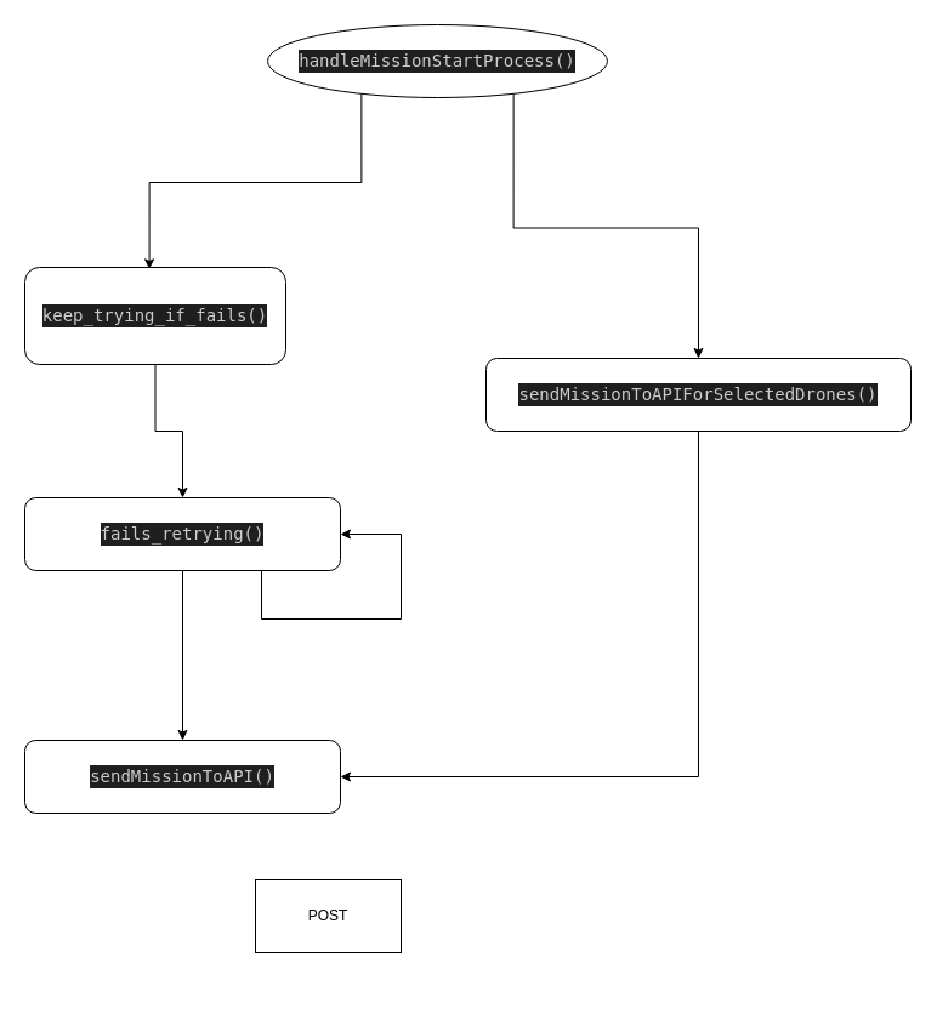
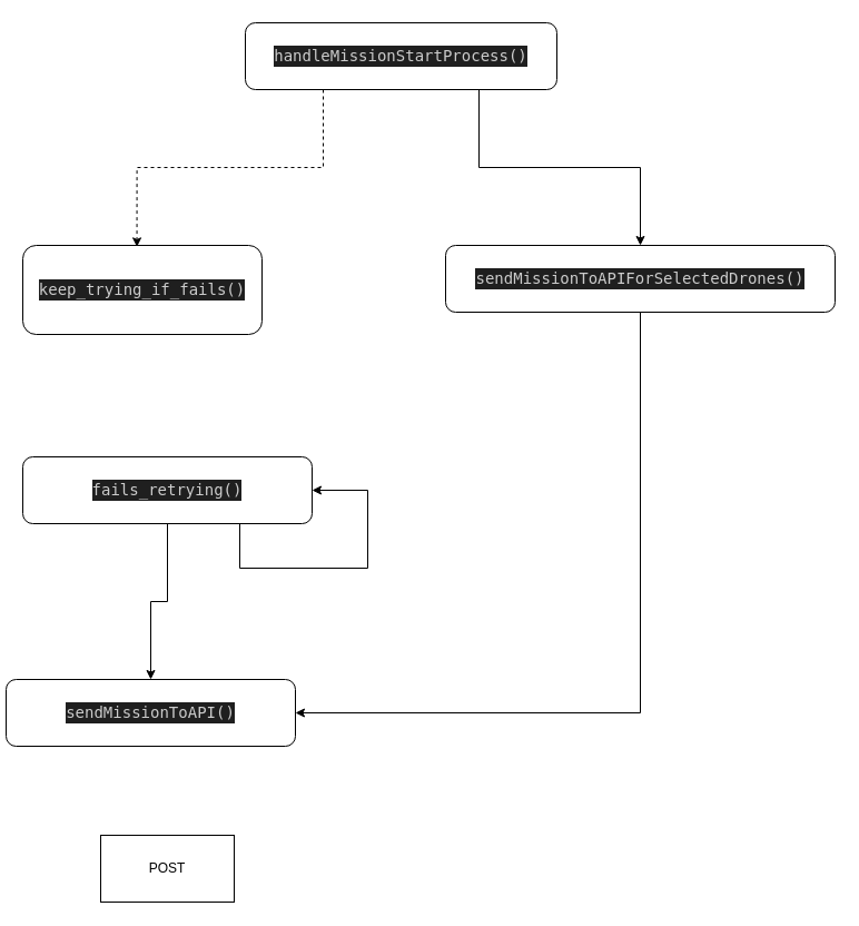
  <mxCell id="0" />
  <mxCell id="1" parent="0" />
- <mxCell id="2" style="edgeStyle=orthogonalEdgeStyle;rounded=0;orthogonalLoop=1;jettySize=auto;html=1;exitX=0.5;exitY=1;exitDx=0;exitDy=0;entryX=0.5;entryY=0;entryDx=0;entryDy=0;" edge="1" parent="1" source="3" target="7"><mxGeometry relative="1" as="geometry" /></mxCell>
  <mxCell id="3" value="&lt;div style=&quot;color: rgb(204, 204, 204); background-color: rgb(31, 31, 31); font-family: &amp;quot;Droid Sans Mono&amp;quot;, &amp;quot;monospace&amp;quot;, monospace; font-size: 14px; line-height: 19px;&quot;&gt;keep_trying_if_fails()&lt;/div&gt;" style="rounded=1;whiteSpace=wrap;html=1;" vertex="1" parent="1"><mxGeometry x="20" y="220" width="215" height="80" as="geometry" /></mxCell>
  <mxCell id="4" style="edgeStyle=orthogonalEdgeStyle;rounded=0;orthogonalLoop=1;jettySize=auto;html=1;exitX=0.5;exitY=1;exitDx=0;exitDy=0;entryX=1;entryY=0.5;entryDx=0;entryDy=0;" edge="1" parent="1" source="5" target="9"><mxGeometry relative="1" as="geometry" /></mxCell>
- <mxCell id="5" value="&lt;div style=&quot;color: rgb(204, 204, 204); background-color: rgb(31, 31, 31); font-family: &amp;quot;Droid Sans Mono&amp;quot;, &amp;quot;monospace&amp;quot;, monospace; font-size: 14px; line-height: 19px;&quot;&gt;sendMissionToAPIForSelectedDrones()&lt;/div&gt;" style="rounded=1;whiteSpace=wrap;html=1;" vertex="1" parent="1"><mxGeometry x="400" y="295" width="350" height="60" as="geometry" /></mxCell>
+ <mxCell id="5" value="&lt;div style=&quot;color: rgb(204, 204, 204); background-color: rgb(31, 31, 31); font-family: &amp;quot;Droid Sans Mono&amp;quot;, &amp;quot;monospace&amp;quot;, monospace; font-size: 14px; line-height: 19px;&quot;&gt;sendMissionToAPIForSelectedDrones()&lt;/div&gt;" style="rounded=1;whiteSpace=wrap;html=1;" vertex="1" parent="1"><mxGeometry x="400" y="220" width="350" height="60" as="geometry" /></mxCell>
  <mxCell id="6" style="edgeStyle=orthogonalEdgeStyle;rounded=0;orthogonalLoop=1;jettySize=auto;html=1;exitX=0.5;exitY=1;exitDx=0;exitDy=0;entryX=0.5;entryY=0;entryDx=0;entryDy=0;" edge="1" parent="1" source="7" target="9"><mxGeometry relative="1" as="geometry" /></mxCell>
  <mxCell id="7" value="&lt;div style=&quot;color: rgb(204, 204, 204); background-color: rgb(31, 31, 31); font-family: &amp;quot;Droid Sans Mono&amp;quot;, &amp;quot;monospace&amp;quot;, monospace; font-size: 14px; line-height: 19px;&quot;&gt;fails_retrying()&lt;/div&gt;" style="rounded=1;whiteSpace=wrap;html=1;" vertex="1" parent="1"><mxGeometry x="20" y="410" width="260" height="60" as="geometry" /></mxCell>
  <mxCell id="8" style="edgeStyle=orthogonalEdgeStyle;rounded=0;orthogonalLoop=1;jettySize=auto;html=1;exitX=0.75;exitY=1;exitDx=0;exitDy=0;entryX=1;entryY=0.5;entryDx=0;entryDy=0;" edge="1" parent="1" source="7" target="7"><mxGeometry relative="1" as="geometry"><Array as="points"><mxPoint x="215" y="510" /><mxPoint x="330" y="510" /><mxPoint x="330" y="440" /></Array></mxGeometry></mxCell>
- <mxCell id="9" value="&lt;div style=&quot;color: rgb(204, 204, 204); background-color: rgb(31, 31, 31); font-family: &amp;quot;Droid Sans Mono&amp;quot;, &amp;quot;monospace&amp;quot;, monospace; font-size: 14px; line-height: 19px;&quot;&gt;sendMissionToAPI()&lt;/div&gt;" style="rounded=1;whiteSpace=wrap;html=1;" vertex="1" parent="1"><mxGeometry x="20" y="610" width="260" height="60" as="geometry" /></mxCell>
- <mxCell id="10" value="POST" style="rounded=0;whiteSpace=wrap;html=1;" vertex="1" parent="1"><mxGeometry x="210" y="725" width="120" height="60" as="geometry" /></mxCell>
- <mxCell id="11" style="edgeStyle=orthogonalEdgeStyle;rounded=0;orthogonalLoop=1;jettySize=auto;html=1;exitX=0.25;exitY=1;exitDx=0;exitDy=0;entryX=0.477;entryY=0.017;entryDx=0;entryDy=0;entryPerimeter=0;" edge="1" parent="1" source="13" target="3"><mxGeometry relative="1" as="geometry" /></mxCell>
+ <mxCell id="9" value="&lt;div style=&quot;color: rgb(204, 204, 204); background-color: rgb(31, 31, 31); font-family: &amp;quot;Droid Sans Mono&amp;quot;, &amp;quot;monospace&amp;quot;, monospace; font-size: 14px; line-height: 19px;&quot;&gt;sendMissionToAPI()&lt;/div&gt;" style="rounded=1;whiteSpace=wrap;html=1;" vertex="1" parent="1"><mxGeometry x="5" y="610" width="260" height="60" as="geometry" /></mxCell>
+ <mxCell id="10" value="POST" style="rounded=0;whiteSpace=wrap;html=1;" vertex="1" parent="1"><mxGeometry x="90" y="750" width="120" height="60" as="geometry" /></mxCell>
+ <mxCell id="11" style="edgeStyle=orthogonalEdgeStyle;rounded=0;orthogonalLoop=1;jettySize=auto;html=1;exitX=0.25;exitY=1;exitDx=0;exitDy=0;entryX=0.477;entryY=0.017;entryDx=0;entryDy=0;entryPerimeter=0;dashed=1;" edge="1" parent="1" source="13" target="3"><mxGeometry relative="1" as="geometry" /></mxCell>
  <mxCell id="12" style="edgeStyle=orthogonalEdgeStyle;rounded=0;orthogonalLoop=1;jettySize=auto;html=1;exitX=0.75;exitY=1;exitDx=0;exitDy=0;entryX=0.5;entryY=0;entryDx=0;entryDy=0;" edge="1" parent="1" source="13" target="5"><mxGeometry relative="1" as="geometry" /></mxCell>
- <mxCell id="13" value="&lt;div style=&quot;color: rgb(204, 204, 204); background-color: rgb(31, 31, 31); font-family: &amp;quot;Droid Sans Mono&amp;quot;, &amp;quot;monospace&amp;quot;, monospace; font-size: 14px; line-height: 19px;&quot;&gt;handleMissionStartProcess()&lt;/div&gt;" style="ellipse;whiteSpace=wrap;html=1;" vertex="1" parent="1"><mxGeometry x="220" y="20" width="280" height="60" as="geometry" /></mxCell>
+ <mxCell id="13" value="&lt;div style=&quot;color: rgb(204, 204, 204); background-color: rgb(31, 31, 31); font-family: &amp;quot;Droid Sans Mono&amp;quot;, &amp;quot;monospace&amp;quot;, monospace; font-size: 14px; line-height: 19px;&quot;&gt;handleMissionStartProcess()&lt;/div&gt;" style="rounded=1;whiteSpace=wrap;html=1;" vertex="1" parent="1"><mxGeometry x="220" y="20" width="280" height="60" as="geometry" /></mxCell>
